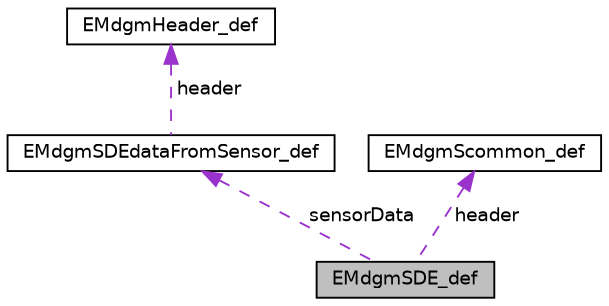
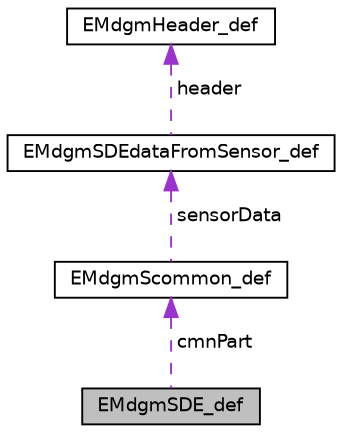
  digraph {
    node [color=black fillcolor=white fontname=Helvetica fontsize=10 shape=record style=filled]
    edge [color=darkorchid3 dir=back fontname=Helvetica fontsize=10 labelfontname=Helvetica labelfontsize=10 style=dashed]
    n1 [fillcolor=grey75 fontcolor=black height=0.2 label=EMdgmSDE_def width=0.4]
    n2 [height=0.2 label=EMdgmSDEdataFromSensor_def width=0.4]
    n3 [height=0.2 label=EMdgmScommon_def width=0.4]
    n4 [height=0.2 label=EMdgmHeader_def width=0.4]
-   n2 -> n1 [label=" sensorData"]
-   n3 -> n1 [label=" header"]
+   n2 -> n3 [label=" sensorData"]
+   n3 -> n1 [label=" cmnPart"]
    n4 -> n2 [label=" header"]
  }
